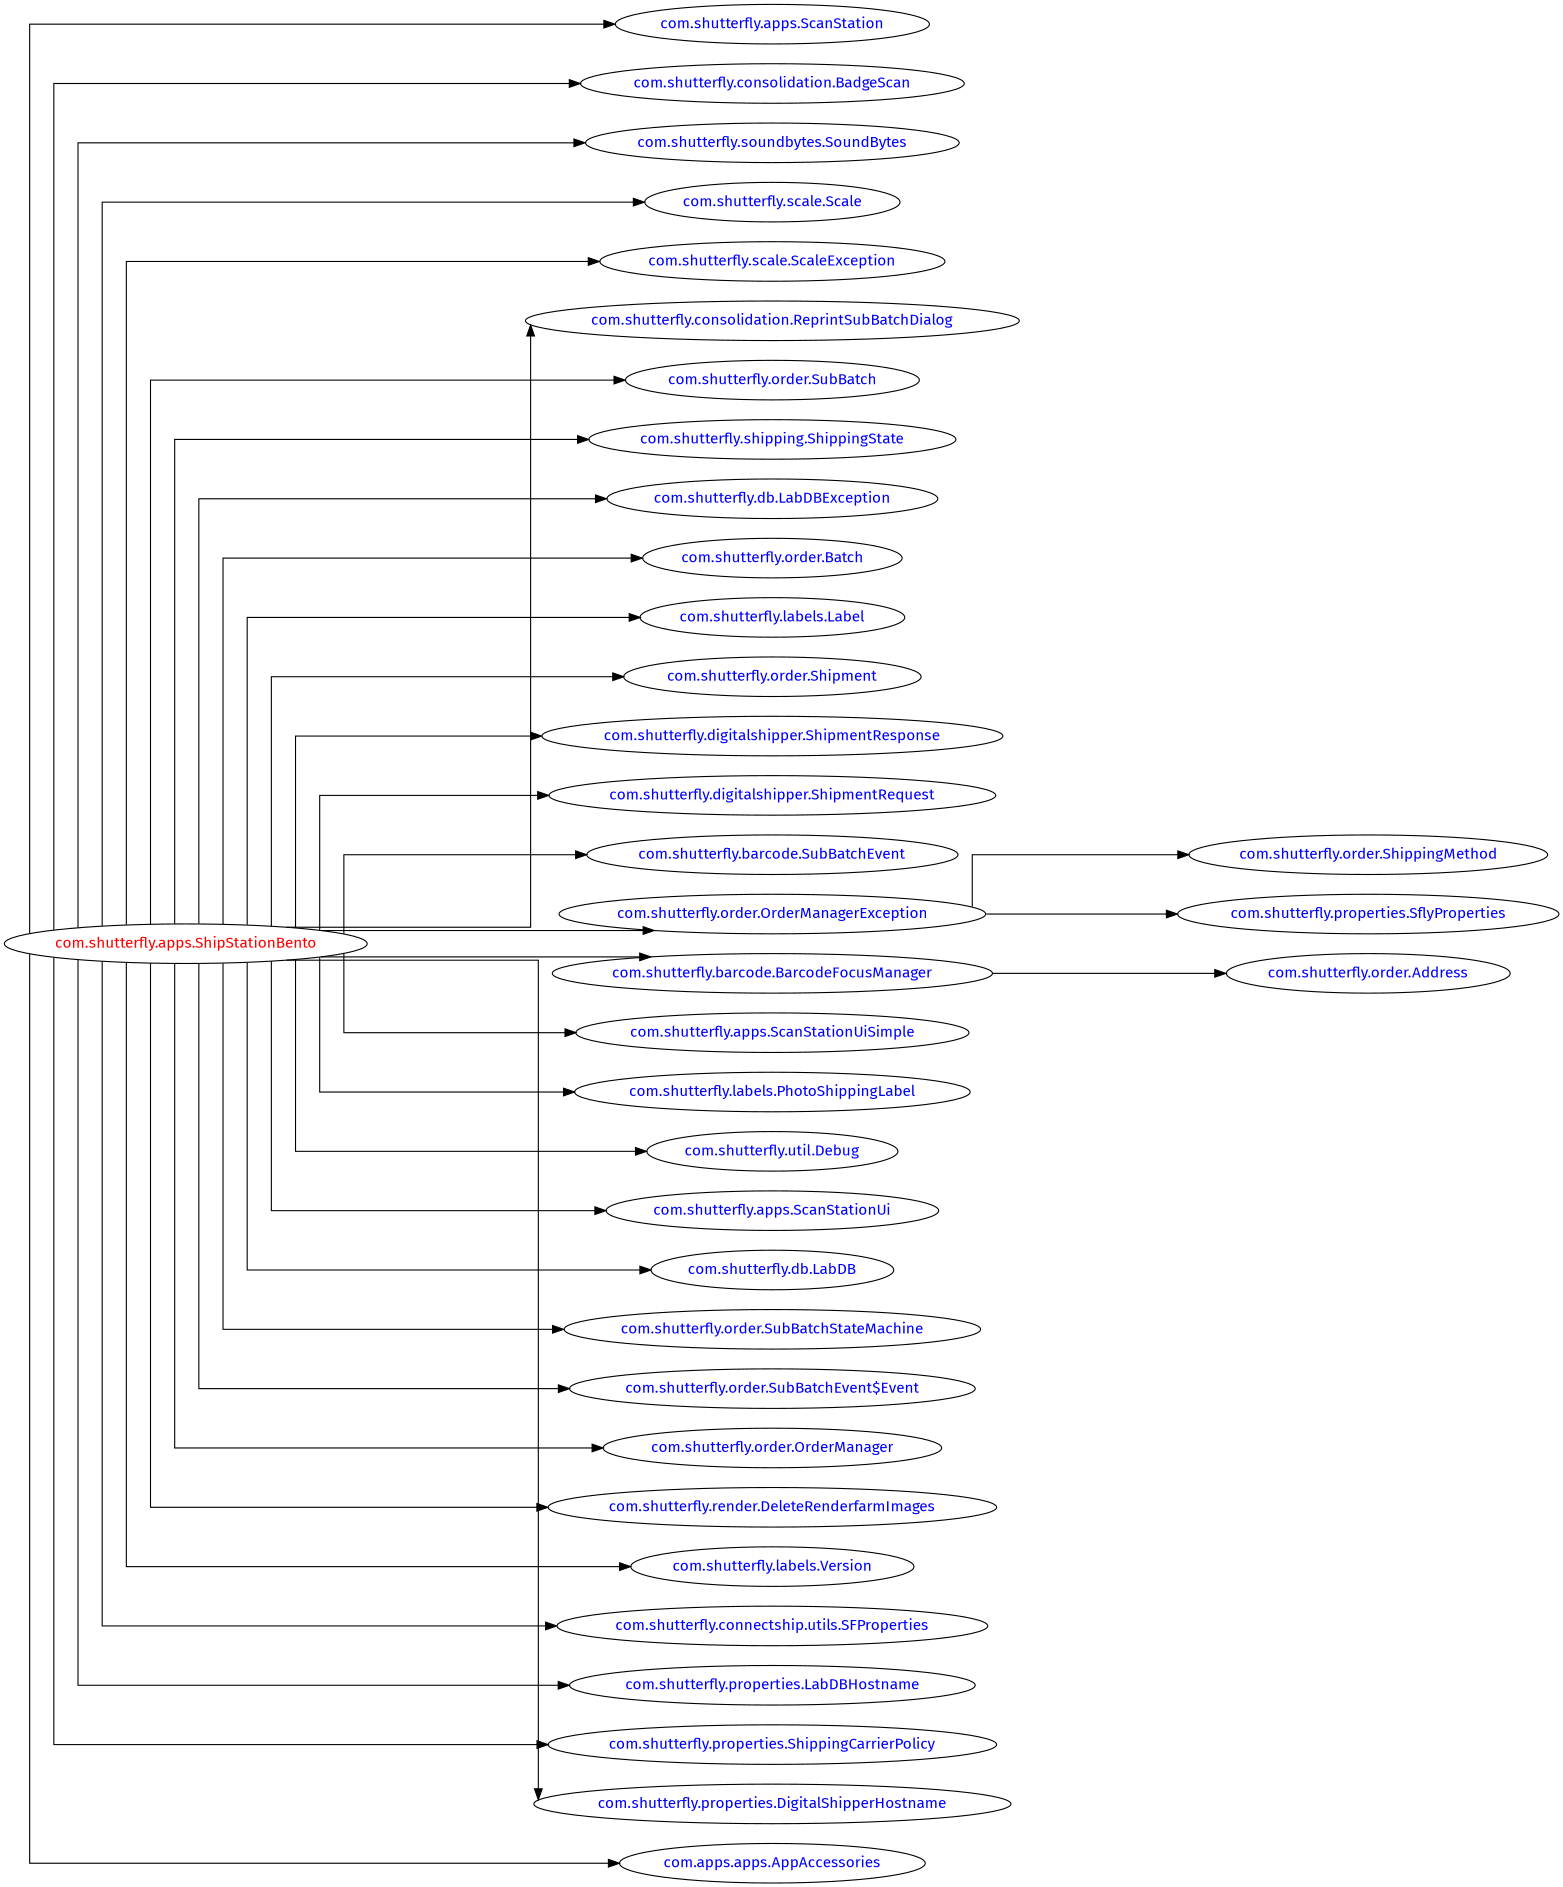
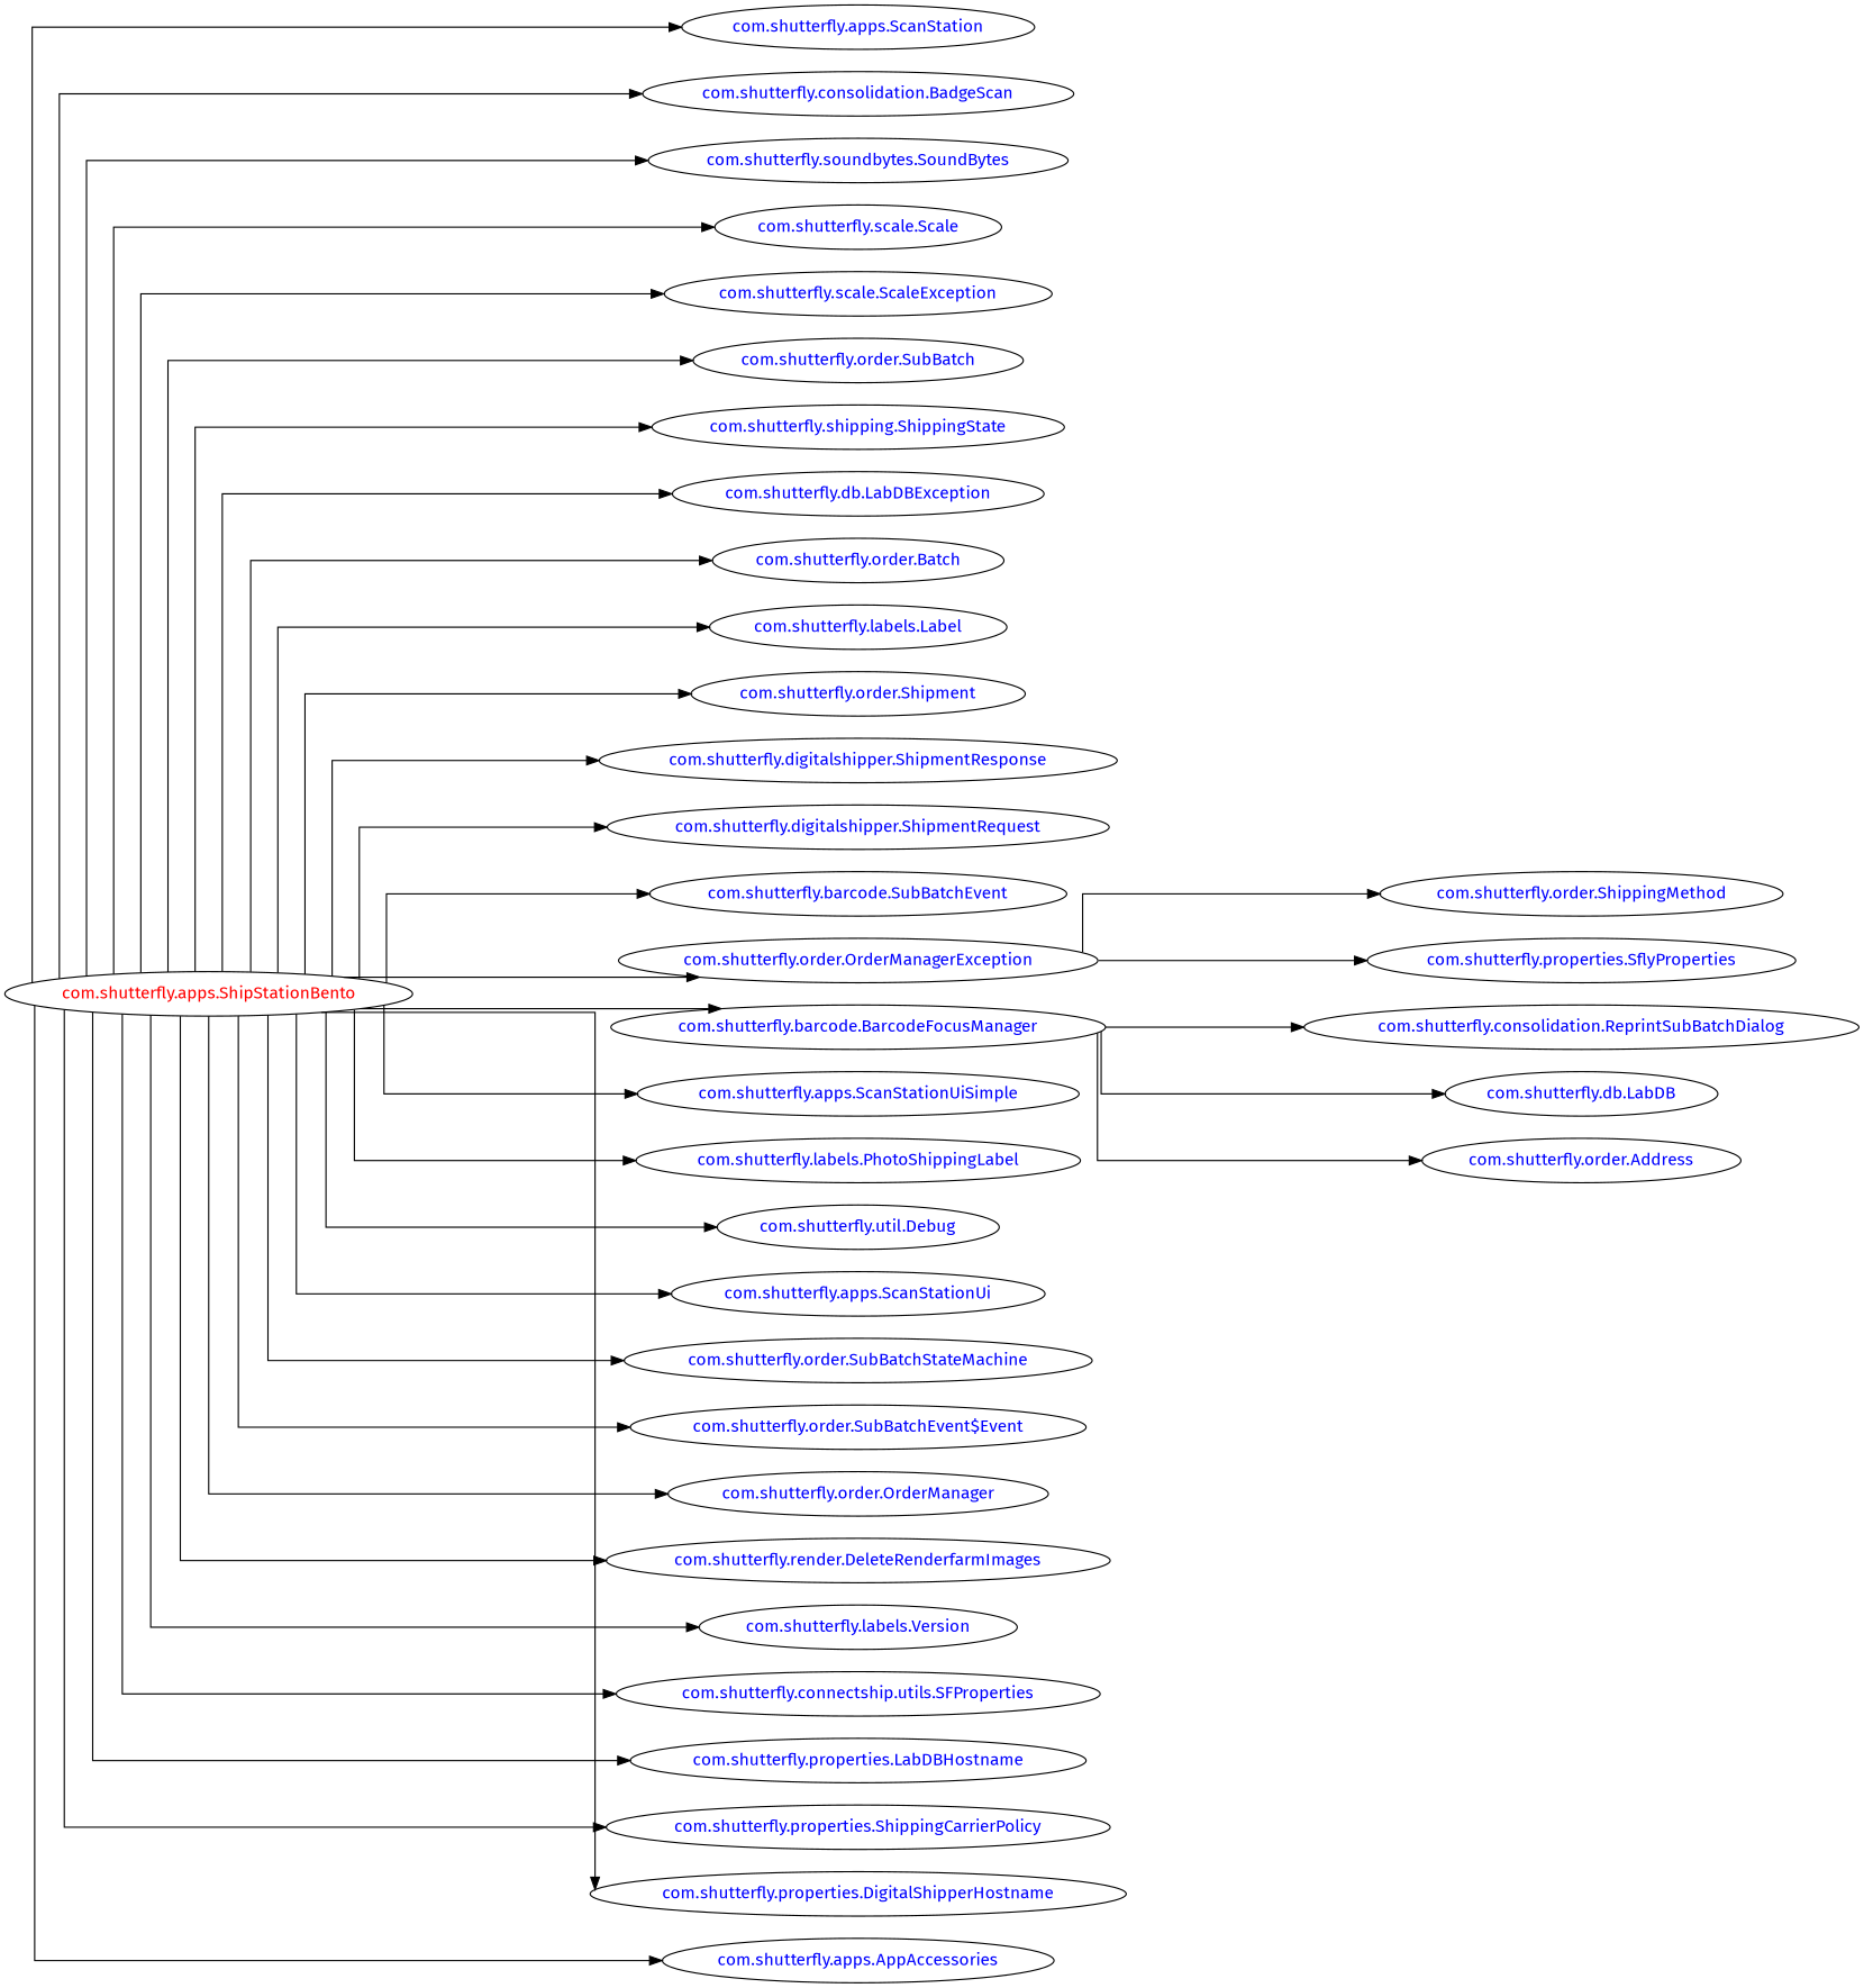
  digraph {
    concentrate=true
    fontname="Fira Sans"
    rankdir=LR
    ranksep=2.0
    splines=ortho
    node [fontcolor=blue fontname="Fira Sans"]
    edge [fontname="Fira Sans"]
    "com.shutterfly.apps.ShipStationBento" [fontcolor=red]
    "com.shutterfly.apps.ScanStation"
    "com.shutterfly.consolidation.BadgeScan"
    "com.shutterfly.soundbytes.SoundBytes"
    "com.shutterfly.scale.Scale"
    "com.shutterfly.scale.ScaleException"
    "com.shutterfly.consolidation.ReprintSubBatchDialog"
    "com.shutterfly.order.SubBatch"
    "com.shutterfly.shipping.ShippingState"
    "com.shutterfly.db.LabDBException"
    "com.shutterfly.order.Batch"
    "com.shutterfly.labels.Label"
    "com.shutterfly.order.Shipment"
    "com.shutterfly.digitalshipper.ShipmentResponse"
    "com.shutterfly.digitalshipper.ShipmentRequest"
    n16 [label="com.shutterfly.barcode.SubBatchEvent"]
    "com.shutterfly.order.OrderManagerException"
    "com.shutterfly.barcode.BarcodeFocusManager"
    "com.shutterfly.apps.ScanStationUiSimple"
    "com.shutterfly.labels.PhotoShippingLabel"
    "com.shutterfly.util.Debug"
    "com.shutterfly.apps.ScanStationUi"
    "com.shutterfly.db.LabDB"
    "com.shutterfly.order.SubBatchStateMachine"
    "com.shutterfly.order.SubBatchEvent$Event"
    "com.shutterfly.order.OrderManager"
    "com.shutterfly.render.DeleteRenderfarmImages"
    n28 [label="com.shutterfly.labels.Version"]
    "com.shutterfly.connectship.utils.SFProperties"
    "com.shutterfly.properties.LabDBHostname"
    "com.shutterfly.properties.ShippingCarrierPolicy"
    "com.shutterfly.properties.DigitalShipperHostname"
-   "com.shutterfly.apps.AppAccessories" [label="com.apps.apps.AppAccessories"]
+   "com.shutterfly.apps.AppAccessories"
    "com.shutterfly.order.ShippingMethod"
    "com.shutterfly.properties.SflyProperties"
    "com.shutterfly.order.Address"
    "com.shutterfly.apps.ShipStationBento" -> "com.shutterfly.apps.ScanStation"
    "com.shutterfly.apps.ShipStationBento" -> "com.shutterfly.consolidation.BadgeScan"
    "com.shutterfly.apps.ShipStationBento" -> "com.shutterfly.soundbytes.SoundBytes"
    "com.shutterfly.apps.ShipStationBento" -> "com.shutterfly.scale.Scale"
    "com.shutterfly.apps.ShipStationBento" -> "com.shutterfly.scale.ScaleException"
-   "com.shutterfly.apps.ShipStationBento" -> "com.shutterfly.consolidation.ReprintSubBatchDialog"
+   "com.shutterfly.barcode.BarcodeFocusManager" -> "com.shutterfly.consolidation.ReprintSubBatchDialog"
    "com.shutterfly.apps.ShipStationBento" -> "com.shutterfly.order.SubBatch"
    "com.shutterfly.apps.ShipStationBento" -> "com.shutterfly.shipping.ShippingState"
    "com.shutterfly.apps.ShipStationBento" -> "com.shutterfly.db.LabDBException"
    "com.shutterfly.apps.ShipStationBento" -> "com.shutterfly.order.Batch"
    "com.shutterfly.apps.ShipStationBento" -> "com.shutterfly.labels.Label"
    "com.shutterfly.apps.ShipStationBento" -> "com.shutterfly.order.Shipment"
    "com.shutterfly.apps.ShipStationBento" -> "com.shutterfly.digitalshipper.ShipmentResponse"
    "com.shutterfly.apps.ShipStationBento" -> "com.shutterfly.digitalshipper.ShipmentRequest"
    "com.shutterfly.apps.ShipStationBento" -> n16
    "com.shutterfly.apps.ShipStationBento" -> "com.shutterfly.order.OrderManagerException"
    "com.shutterfly.apps.ShipStationBento" -> "com.shutterfly.barcode.BarcodeFocusManager"
    "com.shutterfly.apps.ShipStationBento" -> "com.shutterfly.apps.ScanStationUiSimple"
    "com.shutterfly.apps.ShipStationBento" -> "com.shutterfly.labels.PhotoShippingLabel"
    "com.shutterfly.apps.ShipStationBento" -> "com.shutterfly.util.Debug"
    "com.shutterfly.apps.ShipStationBento" -> "com.shutterfly.apps.ScanStationUi"
-   "com.shutterfly.apps.ShipStationBento" -> "com.shutterfly.db.LabDB"
+   "com.shutterfly.barcode.BarcodeFocusManager" -> "com.shutterfly.db.LabDB"
    "com.shutterfly.apps.ShipStationBento" -> "com.shutterfly.order.SubBatchStateMachine"
    "com.shutterfly.apps.ShipStationBento" -> "com.shutterfly.order.SubBatchEvent$Event"
    "com.shutterfly.apps.ShipStationBento" -> "com.shutterfly.order.OrderManager"
    "com.shutterfly.apps.ShipStationBento" -> "com.shutterfly.render.DeleteRenderfarmImages"
    "com.shutterfly.apps.ShipStationBento" -> n28
    "com.shutterfly.apps.ShipStationBento" -> "com.shutterfly.connectship.utils.SFProperties"
    "com.shutterfly.apps.ShipStationBento" -> "com.shutterfly.properties.LabDBHostname"
    "com.shutterfly.apps.ShipStationBento" -> "com.shutterfly.properties.ShippingCarrierPolicy"
    "com.shutterfly.apps.ShipStationBento" -> "com.shutterfly.properties.DigitalShipperHostname"
    "com.shutterfly.apps.ShipStationBento" -> "com.shutterfly.apps.AppAccessories"
    "com.shutterfly.order.OrderManagerException" -> "com.shutterfly.order.ShippingMethod"
    "com.shutterfly.order.OrderManagerException" -> "com.shutterfly.properties.SflyProperties"
    "com.shutterfly.barcode.BarcodeFocusManager" -> "com.shutterfly.order.Address"
  }
